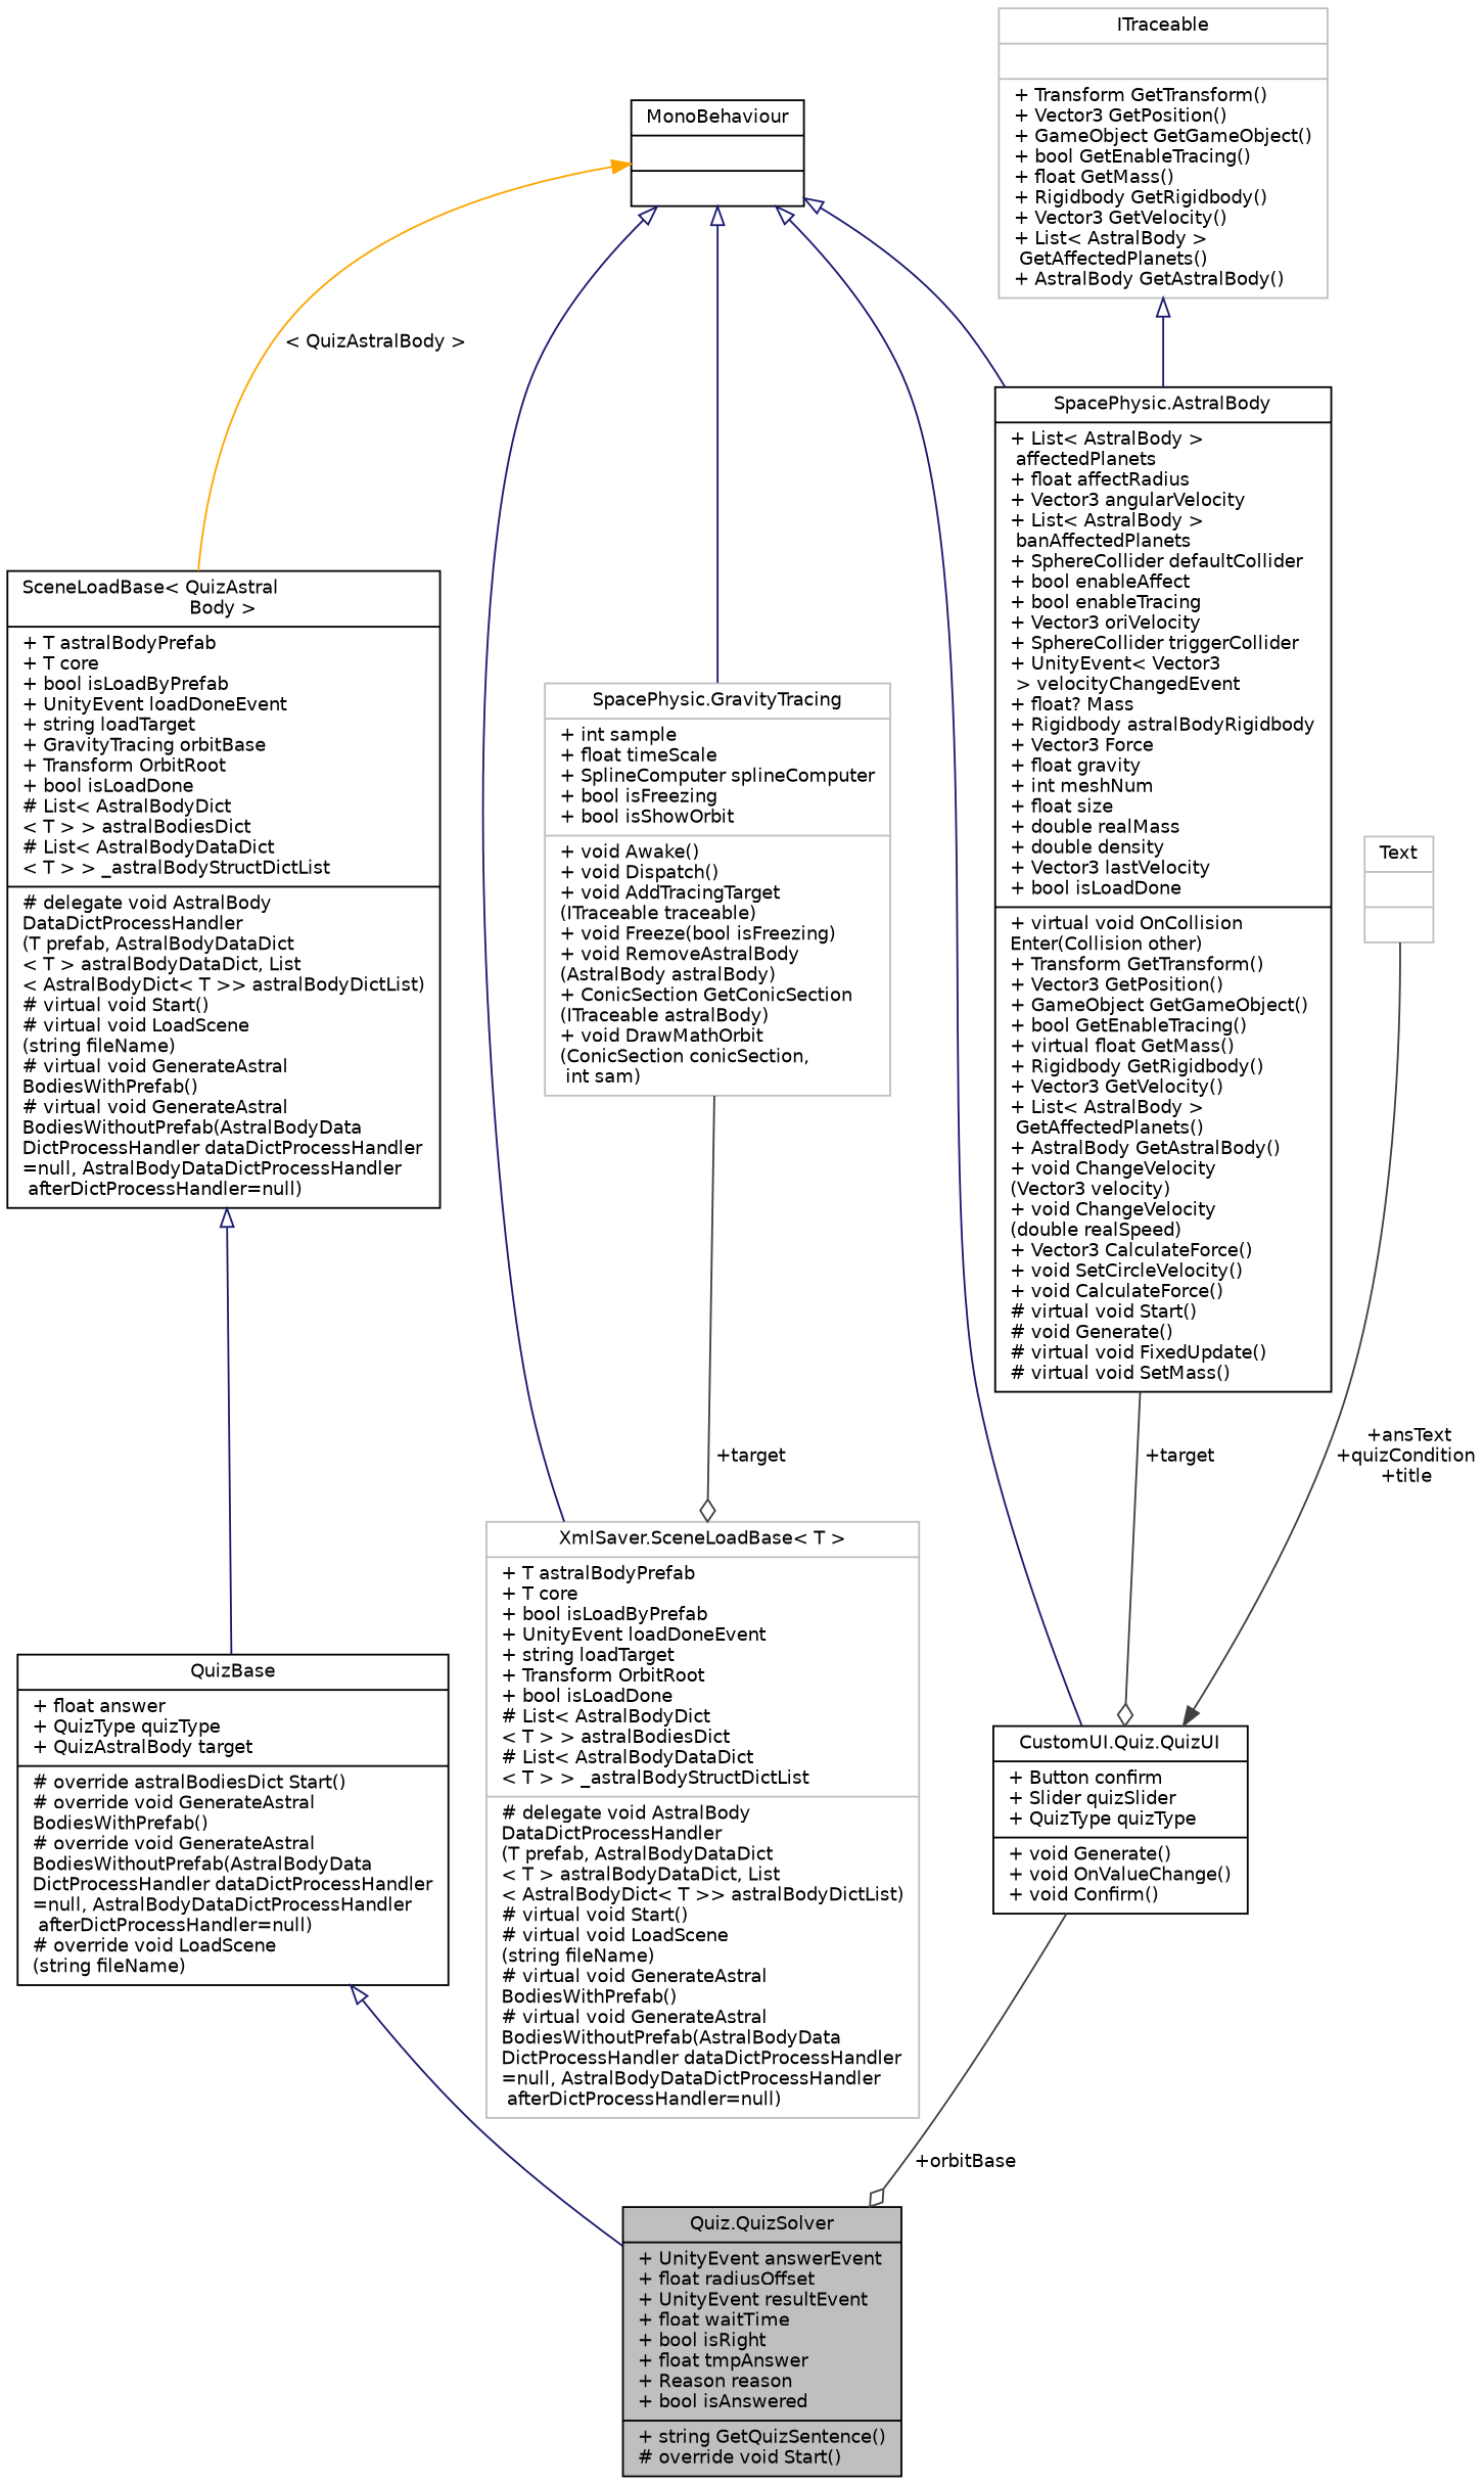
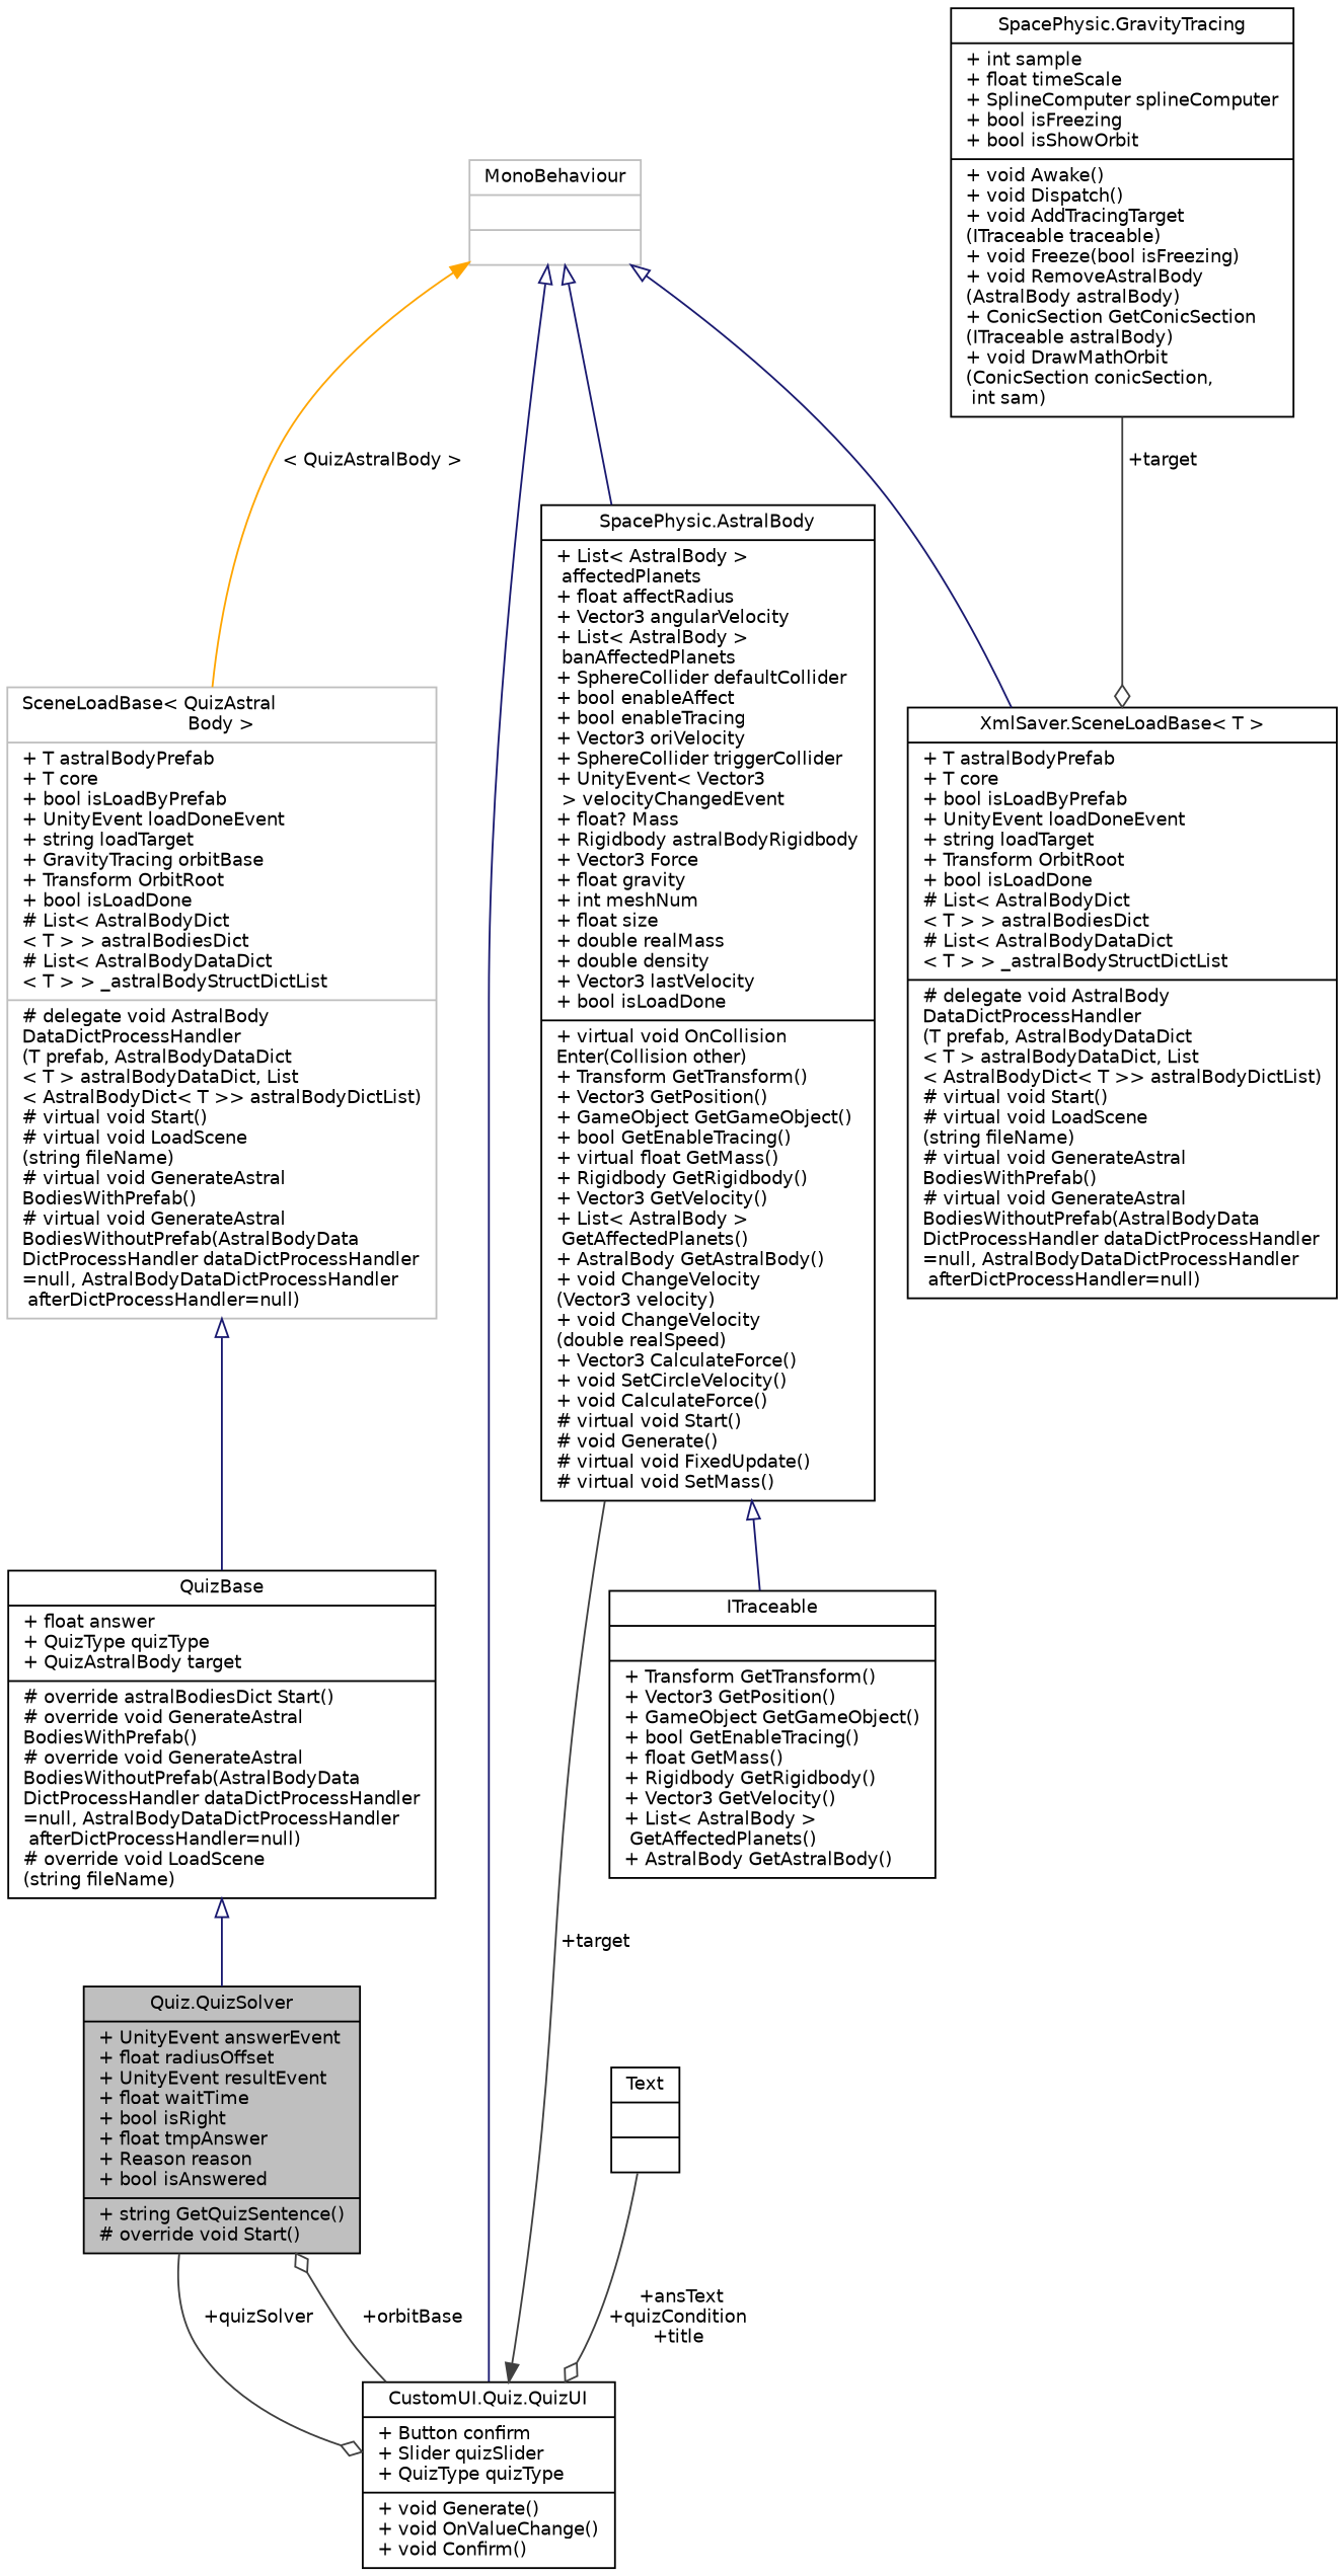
  digraph {
    node [color=black fillcolor=white fontname=Helvetica fontsize=10 shape=record style=filled]
    edge [color=midnightblue fontname=Helvetica fontsize=10 labelfontname=Helvetica labelfontsize=10 style=solid arrowtail=onormal dir=back]
    n1 [fillcolor=grey75 fontcolor=black height=0.2 label="{Quiz.QuizSolver\n|+ UnityEvent answerEvent\l+ float radiusOffset\l+ UnityEvent resultEvent\l+ float waitTime\l+ bool isRight\l+ float tmpAnswer\l+ Reason reason\l+ bool isAnswered\l|+ string GetQuizSentence()\l# override void Start()\l}" width=0.4]
    n2 [height=0.2 label="{CustomUI.Quiz.QuizUI\n|+ Button confirm\l+ Slider quizSlider\l+ QuizType quizType\l|+ void Generate()\l+ void OnValueChange()\l+ void Confirm()\l}" width=0.4]
    n3 [height=0.2 label="{QuizBase\n|+ float answer\l+ QuizType quizType\l+ QuizAstralBody target\l|# override astralBodiesDict Start()\l# override void GenerateAstral\lBodiesWithPrefab()\l# override void GenerateAstral\lBodiesWithoutPrefab(AstralBodyData\lDictProcessHandler dataDictProcessHandler\l=null, AstralBodyDataDictProcessHandler\l afterDictProcessHandler=null)\l# override void LoadScene\l(string fileName)\l}" width=0.4]
-   n4 [height=0.2 label="{SceneLoadBase\< QuizAstral\lBody \>\n|+ T astralBodyPrefab\l+ T core\l+ bool isLoadByPrefab\l+ UnityEvent loadDoneEvent\l+ string loadTarget\l+ GravityTracing orbitBase\l+ Transform OrbitRoot\l+ bool isLoadDone\l# List\< AstralBodyDict\l\< T \> \> astralBodiesDict\l# List\< AstralBodyDataDict\l\< T \> \> _astralBodyStructDictList\l|# delegate void AstralBody\lDataDictProcessHandler\l(T prefab, AstralBodyDataDict\l\< T \> astralBodyDataDict, List\l\< AstralBodyDict\< T \>\> astralBodyDictList)\l# virtual void Start()\l# virtual void LoadScene\l(string fileName)\l# virtual void GenerateAstral\lBodiesWithPrefab()\l# virtual void GenerateAstral\lBodiesWithoutPrefab(AstralBodyData\lDictProcessHandler dataDictProcessHandler\l=null, AstralBodyDataDictProcessHandler\l afterDictProcessHandler=null)\l}" width=0.4]
-   n5 [color=grey75 height=0.2 label="{XmlSaver.SceneLoadBase\< T \>\n|+ T astralBodyPrefab\l+ T core\l+ bool isLoadByPrefab\l+ UnityEvent loadDoneEvent\l+ string loadTarget\l+ Transform OrbitRoot\l+ bool isLoadDone\l# List\< AstralBodyDict\l\< T \> \> astralBodiesDict\l# List\< AstralBodyDataDict\l\< T \> \> _astralBodyStructDictList\l|# delegate void AstralBody\lDataDictProcessHandler\l(T prefab, AstralBodyDataDict\l\< T \> astralBodyDataDict, List\l\< AstralBodyDict\< T \>\> astralBodyDictList)\l# virtual void Start()\l# virtual void LoadScene\l(string fileName)\l# virtual void GenerateAstral\lBodiesWithPrefab()\l# virtual void GenerateAstral\lBodiesWithoutPrefab(AstralBodyData\lDictProcessHandler dataDictProcessHandler\l=null, AstralBodyDataDictProcessHandler\l afterDictProcessHandler=null)\l}" width=0.4]
-   n6 [height=0.2 label="{MonoBehaviour\n||}" width=0.4]
-   n7 [color=grey75 height=0.2 label="{SpacePhysic.GravityTracing\n|+ int sample\l+ float timeScale\l+ SplineComputer splineComputer\l+ bool isFreezing\l+ bool isShowOrbit\l|+ void Awake()\l+ void Dispatch()\l+ void AddTracingTarget\l(ITraceable traceable)\l+ void Freeze(bool isFreezing)\l+ void RemoveAstralBody\l(AstralBody astralBody)\l+ ConicSection GetConicSection\l(ITraceable astralBody)\l+ void DrawMathOrbit\l(ConicSection conicSection,\l int sam)\l}" width=0.4]
+   n4 [color=grey75 height=0.2 label="{SceneLoadBase\< QuizAstral\lBody \>\n|+ T astralBodyPrefab\l+ T core\l+ bool isLoadByPrefab\l+ UnityEvent loadDoneEvent\l+ string loadTarget\l+ GravityTracing orbitBase\l+ Transform OrbitRoot\l+ bool isLoadDone\l# List\< AstralBodyDict\l\< T \> \> astralBodiesDict\l# List\< AstralBodyDataDict\l\< T \> \> _astralBodyStructDictList\l|# delegate void AstralBody\lDataDictProcessHandler\l(T prefab, AstralBodyDataDict\l\< T \> astralBodyDataDict, List\l\< AstralBodyDict\< T \>\> astralBodyDictList)\l# virtual void Start()\l# virtual void LoadScene\l(string fileName)\l# virtual void GenerateAstral\lBodiesWithPrefab()\l# virtual void GenerateAstral\lBodiesWithoutPrefab(AstralBodyData\lDictProcessHandler dataDictProcessHandler\l=null, AstralBodyDataDictProcessHandler\l afterDictProcessHandler=null)\l}" width=0.4]
+   n5 [height=0.2 label="{XmlSaver.SceneLoadBase\< T \>\n|+ T astralBodyPrefab\l+ T core\l+ bool isLoadByPrefab\l+ UnityEvent loadDoneEvent\l+ string loadTarget\l+ Transform OrbitRoot\l+ bool isLoadDone\l# List\< AstralBodyDict\l\< T \> \> astralBodiesDict\l# List\< AstralBodyDataDict\l\< T \> \> _astralBodyStructDictList\l|# delegate void AstralBody\lDataDictProcessHandler\l(T prefab, AstralBodyDataDict\l\< T \> astralBodyDataDict, List\l\< AstralBodyDict\< T \>\> astralBodyDictList)\l# virtual void Start()\l# virtual void LoadScene\l(string fileName)\l# virtual void GenerateAstral\lBodiesWithPrefab()\l# virtual void GenerateAstral\lBodiesWithoutPrefab(AstralBodyData\lDictProcessHandler dataDictProcessHandler\l=null, AstralBodyDataDictProcessHandler\l afterDictProcessHandler=null)\l}" width=0.4]
+   n6 [color=grey75 height=0.2 label="{MonoBehaviour\n||}" width=0.4]
+   n7 [height=0.2 label="{SpacePhysic.GravityTracing\n|+ int sample\l+ float timeScale\l+ SplineComputer splineComputer\l+ bool isFreezing\l+ bool isShowOrbit\l|+ void Awake()\l+ void Dispatch()\l+ void AddTracingTarget\l(ITraceable traceable)\l+ void Freeze(bool isFreezing)\l+ void RemoveAstralBody\l(AstralBody astralBody)\l+ ConicSection GetConicSection\l(ITraceable astralBody)\l+ void DrawMathOrbit\l(ConicSection conicSection,\l int sam)\l}" width=0.4]
    n8 [height=0.2 label="{SpacePhysic.AstralBody\n|+ List\< AstralBody \>\l affectedPlanets\l+ float affectRadius\l+ Vector3 angularVelocity\l+ List\< AstralBody \>\l banAffectedPlanets\l+ SphereCollider defaultCollider\l+ bool enableAffect\l+ bool enableTracing\l+ Vector3 oriVelocity\l+ SphereCollider triggerCollider\l+ UnityEvent\< Vector3\l \> velocityChangedEvent\l+ float? Mass\l+ Rigidbody astralBodyRigidbody\l+ Vector3 Force\l+ float gravity\l+ int meshNum\l+ float size\l+ double realMass\l+ double density\l+ Vector3 lastVelocity\l+ bool isLoadDone\l|+ virtual void OnCollision\lEnter(Collision other)\l+ Transform GetTransform()\l+ Vector3 GetPosition()\l+ GameObject GetGameObject()\l+ bool GetEnableTracing()\l+ virtual float GetMass()\l+ Rigidbody GetRigidbody()\l+ Vector3 GetVelocity()\l+ List\< AstralBody \>\l GetAffectedPlanets()\l+ AstralBody GetAstralBody()\l+ void ChangeVelocity\l(Vector3 velocity)\l+ void ChangeVelocity\l(double realSpeed)\l+ Vector3 CalculateForce()\l+ void SetCircleVelocity()\l+ void CalculateForce()\l# virtual void Start()\l# void Generate()\l# virtual void FixedUpdate()\l# virtual void SetMass()\l}" width=0.4]
-   n9 [color=grey75 height=0.2 label="{Text\n||}" width=0.4]
-   n10 [color=grey75 height=0.2 label="{ITraceable\n||+ Transform GetTransform()\l+ Vector3 GetPosition()\l+ GameObject GetGameObject()\l+ bool GetEnableTracing()\l+ float GetMass()\l+ Rigidbody GetRigidbody()\l+ Vector3 GetVelocity()\l+ List\< AstralBody \>\l GetAffectedPlanets()\l+ AstralBody GetAstralBody()\l}" width=0.4]
+   n9 [height=0.2 label="{Text\n||}" width=0.4]
+   n10 [height=0.2 label="{ITraceable\n||+ Transform GetTransform()\l+ Vector3 GetPosition()\l+ GameObject GetGameObject()\l+ bool GetEnableTracing()\l+ float GetMass()\l+ Rigidbody GetRigidbody()\l+ Vector3 GetVelocity()\l+ List\< AstralBody \>\l GetAffectedPlanets()\l+ AstralBody GetAstralBody()\l}" width=0.4]
+   n1 -> n2 [arrowhead=odiamond color=grey25 label=" +quizSolver" arrowtail="" dir=""]
    n2 -> n1 [arrowhead=odiamond color=grey25 label=" +orbitBase" arrowtail="" dir=""]
    n3 -> n1
    n4 -> n3
    n6 -> n2
    n6 -> n4 [color=orange label=" \< QuizAstralBody \>" arrowtail=""]
    n6 -> n5
-   n6 -> n7
    n6 -> n8
    n7 -> n5 [arrowhead=odiamond color=grey25 label=" +target" arrowtail="" dir=""]
-   n8 -> n2 [arrowhead=odiamond color=grey25 label=" +target" arrowtail="" dir=""]
-   n9 -> n2 [arrowhead=normal color=grey25 label=" +ansText\n+quizCondition\n+title" arrowtail="" dir=""]
-   n10 -> n8
+   n8 -> n2 [arrowhead=normal color=grey25 label=" +target" arrowtail="" dir=""]
+   n9 -> n2 [arrowhead=odiamond color=grey25 label=" +ansText\n+quizCondition\n+title" arrowtail="" dir=""]
+   n8 -> n10
  }
